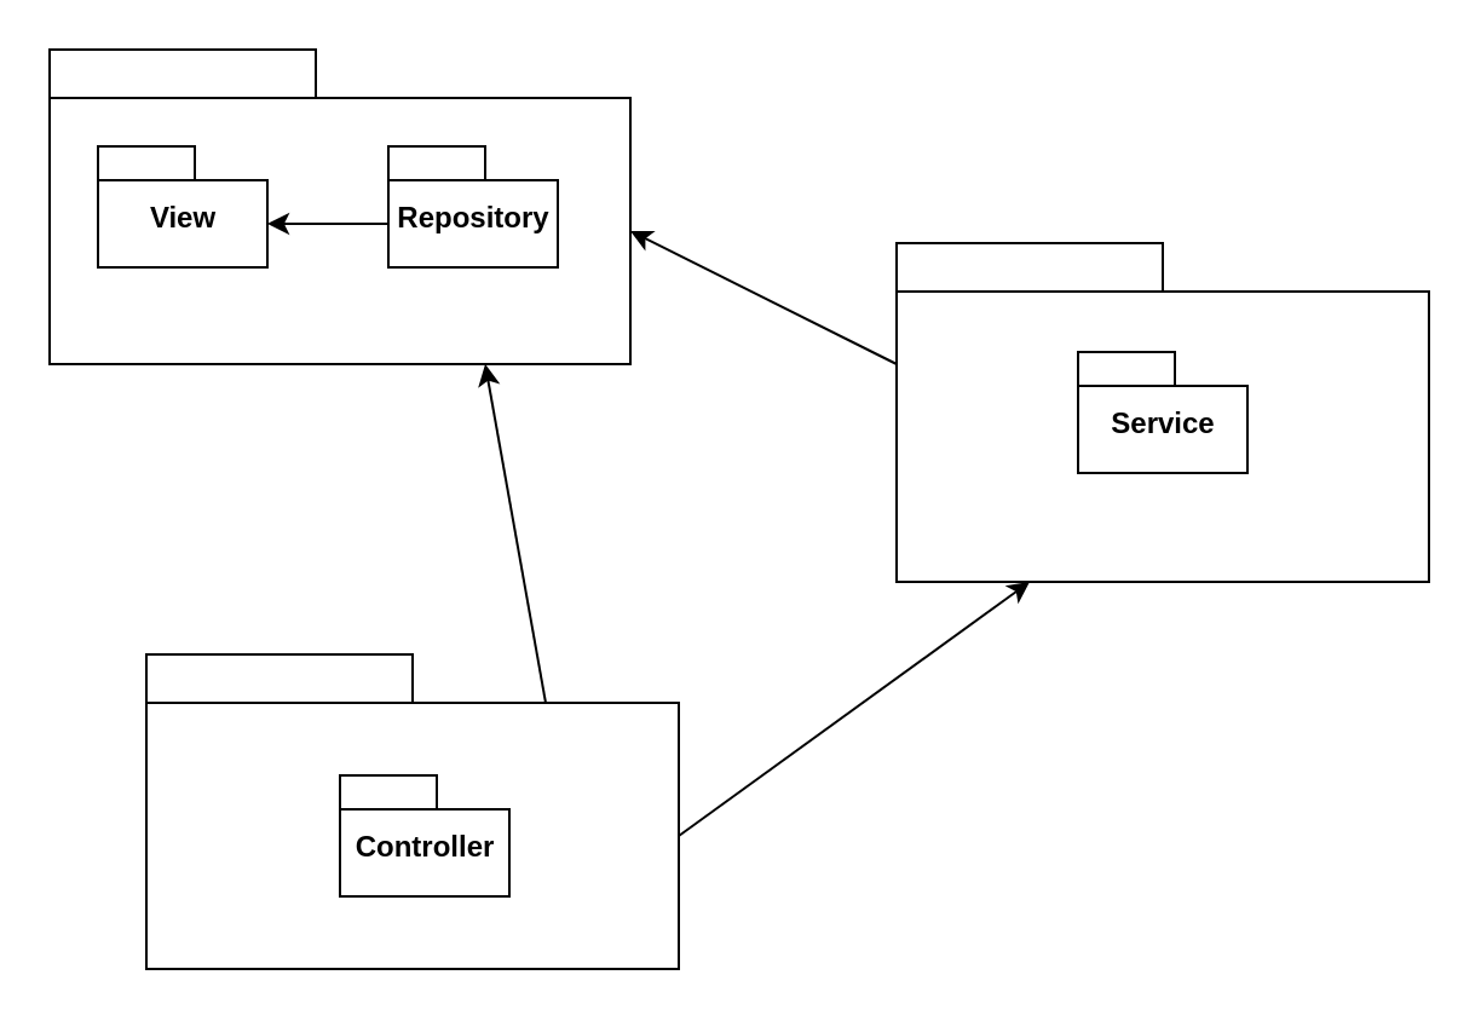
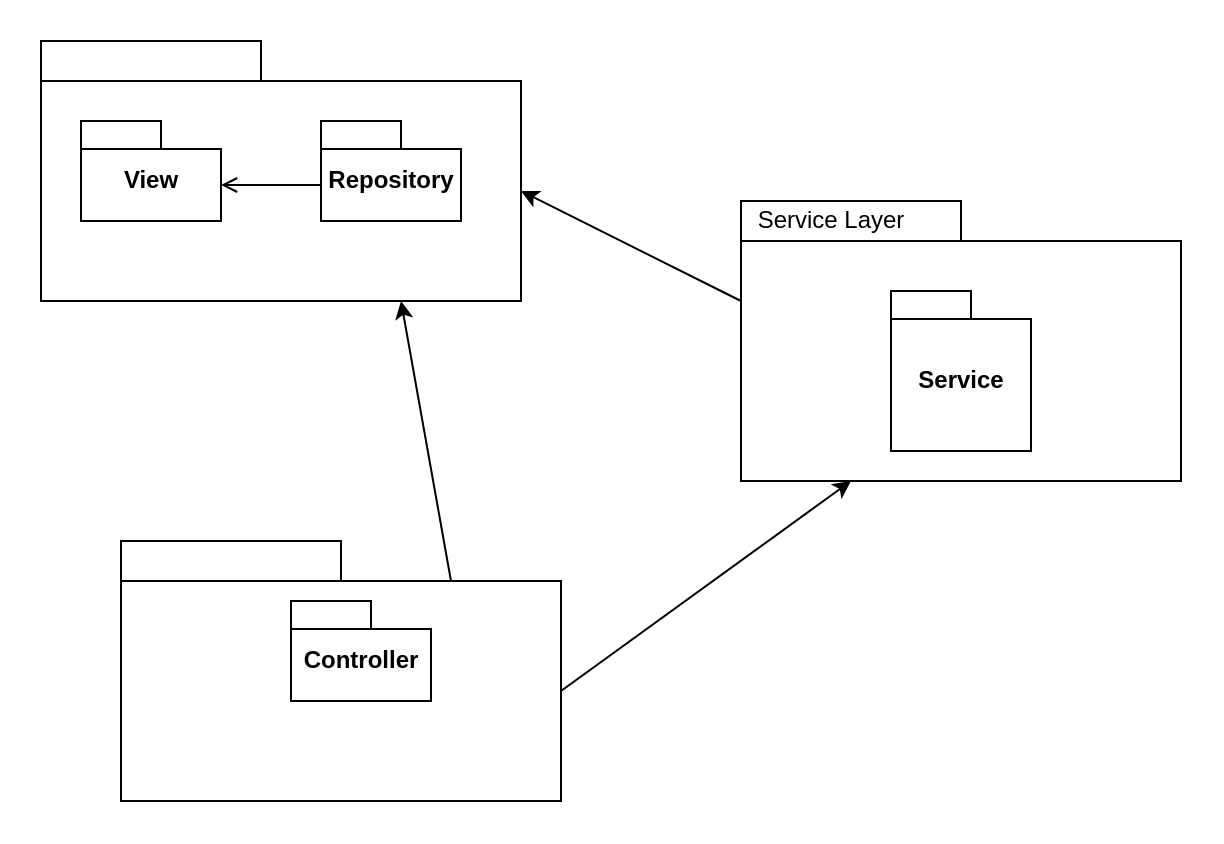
  <mxCell id="0" />
  <mxCell id="1" parent="0" />
  <mxCell id="2" value="" style="shape=folder;fontStyle=1;spacingTop=10;tabWidth=110;tabHeight=20;tabPosition=left;html=1;" vertex="1" parent="1"><mxGeometry x="20" y="20" width="240" height="130" as="geometry" /></mxCell>
  <mxCell id="3" value="View" style="shape=folder;fontStyle=1;spacingTop=10;tabWidth=40;tabHeight=14;tabPosition=left;html=1;" vertex="1" parent="1"><mxGeometry x="40" y="60" width="70" height="50" as="geometry" /></mxCell>
  <mxCell id="4" value="Repository" style="shape=folder;fontStyle=1;spacingTop=10;tabWidth=40;tabHeight=14;tabPosition=left;html=1;" vertex="1" parent="1"><mxGeometry x="160" y="60" width="70" height="50" as="geometry" /></mxCell>
  <mxCell id="5" value="" style="shape=folder;fontStyle=1;spacingTop=10;tabWidth=110;tabHeight=20;tabPosition=left;html=1;" vertex="1" parent="1"><mxGeometry x="370" y="100" width="220" height="140" as="geometry" /></mxCell>
- <mxCell id="7" value="Service" style="shape=folder;fontStyle=1;spacingTop=10;tabWidth=40;tabHeight=14;tabPosition=left;html=1;" vertex="1" parent="1"><mxGeometry x="445" y="145" width="70" height="50" as="geometry" /></mxCell>
+ <mxCell id="6" value="Service Layer" style="text;html=1;align=center;verticalAlign=middle;resizable=0;points=[];autosize=1;strokeColor=none;" vertex="1" parent="1"><mxGeometry x="370" y="100" width="90" height="20" as="geometry" /></mxCell>
+ <mxCell id="7" value="Service" style="shape=folder;fontStyle=1;spacingTop=10;tabWidth=40;tabHeight=14;tabPosition=left;html=1;" vertex="1" parent="1"><mxGeometry x="445" y="145" width="70" height="80" as="geometry" /></mxCell>
  <mxCell id="8" value="" style="shape=folder;fontStyle=1;spacingTop=10;tabWidth=110;tabHeight=20;tabPosition=left;html=1;" vertex="1" parent="1"><mxGeometry x="60" y="270" width="220" height="130" as="geometry" /></mxCell>
- <mxCell id="9" value="Controller" style="shape=folder;fontStyle=1;spacingTop=10;tabWidth=40;tabHeight=14;tabPosition=left;html=1;" vertex="1" parent="1"><mxGeometry x="140" y="320" width="70" height="50" as="geometry" /></mxCell>
- <mxCell id="10" value="" style="endArrow=classic;html=1;entryX=0;entryY=0;entryDx=70;entryDy=32;entryPerimeter=0;exitX=0;exitY=0;exitDx=0;exitDy=32;exitPerimeter=0;" edge="1" parent="1" source="4" target="3"><mxGeometry width="50" height="50" relative="1" as="geometry"><mxPoint x="400" y="280" as="sourcePoint" /><mxPoint x="450" y="230" as="targetPoint" /></mxGeometry></mxCell>
+ <mxCell id="9" value="Controller" style="shape=folder;fontStyle=1;spacingTop=10;tabWidth=40;tabHeight=14;tabPosition=left;html=1;" vertex="1" parent="1"><mxGeometry x="145" y="300" width="70" height="50" as="geometry" /></mxCell>
+ <mxCell id="10" value="" style="endArrow=open;html=1;entryX=0;entryY=0;entryDx=70;entryDy=32;entryPerimeter=0;exitX=0;exitY=0;exitDx=0;exitDy=32;exitPerimeter=0;" edge="1" parent="1" source="4" target="3"><mxGeometry width="50" height="50" relative="1" as="geometry"><mxPoint x="400" y="280" as="sourcePoint" /><mxPoint x="450" y="230" as="targetPoint" /></mxGeometry></mxCell>
  <mxCell id="11" value="" style="endArrow=classic;html=1;exitX=0;exitY=0;exitDx=0;exitDy=50;exitPerimeter=0;entryX=0;entryY=0;entryDx=240;entryDy=75;entryPerimeter=0;" edge="1" parent="1" source="5" target="2"><mxGeometry width="50" height="50" relative="1" as="geometry"><mxPoint x="400" y="280" as="sourcePoint" /><mxPoint x="450" y="230" as="targetPoint" /></mxGeometry></mxCell>
  <mxCell id="12" value="" style="endArrow=classic;html=1;exitX=0;exitY=0;exitDx=220;exitDy=75;exitPerimeter=0;entryX=0.25;entryY=1;entryDx=0;entryDy=0;entryPerimeter=0;" edge="1" parent="1" source="8" target="5"><mxGeometry width="50" height="50" relative="1" as="geometry"><mxPoint x="400" y="280" as="sourcePoint" /><mxPoint x="400" y="272" as="targetPoint" /></mxGeometry></mxCell>
  <mxCell id="13" value="" style="endArrow=classic;html=1;exitX=0;exitY=0;exitDx=165;exitDy=20;exitPerimeter=0;entryX=0.75;entryY=1;entryDx=0;entryDy=0;entryPerimeter=0;" edge="1" parent="1" source="8" target="2"><mxGeometry width="50" height="50" relative="1" as="geometry"><mxPoint x="400" y="280" as="sourcePoint" /><mxPoint x="450" y="230" as="targetPoint" /></mxGeometry></mxCell>
